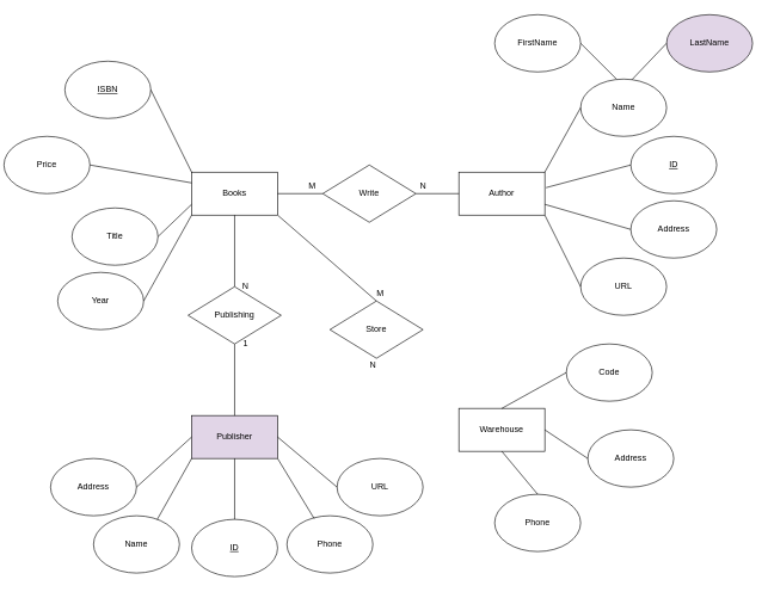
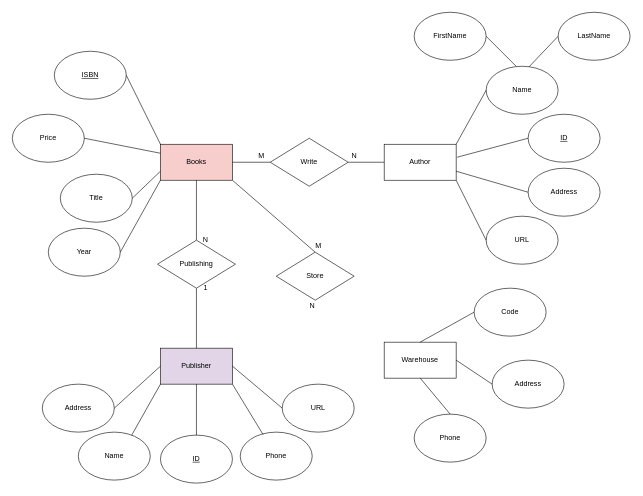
  <mxCell id="0" />
  <mxCell id="1" parent="0" />
  <mxCell id="2" value="Publisher" style="rounded=0;whiteSpace=wrap;html=1;fillColor=#e1d5e7;" vertex="1" parent="1"><mxGeometry x="267" y="580" width="120" height="60" as="geometry" /></mxCell>
  <mxCell id="3" value="Author" style="rounded=0;whiteSpace=wrap;html=1;" vertex="1" parent="1"><mxGeometry x="640" y="240" width="120" height="60" as="geometry" /></mxCell>
- <mxCell id="4" value="Books" style="rounded=0;whiteSpace=wrap;html=1;" vertex="1" parent="1"><mxGeometry x="267" y="240" width="120" height="60" as="geometry" /></mxCell>
+ <mxCell id="4" value="Books" style="rounded=0;whiteSpace=wrap;html=1;fillColor=#f8cecc;" vertex="1" parent="1"><mxGeometry x="267" y="240" width="120" height="60" as="geometry" /></mxCell>
  <mxCell id="5" value="ISBN" style="ellipse;whiteSpace=wrap;html=1;fontStyle=4" vertex="1" parent="1"><mxGeometry x="90" y="85" width="120" height="80" as="geometry" /></mxCell>
- <mxCell id="6" value="Price" style="ellipse;whiteSpace=wrap;html=1;" vertex="1" parent="1"><mxGeometry x="5" y="190" width="120" height="80" as="geometry" /></mxCell>
+ <mxCell id="6" value="Price" style="ellipse;whiteSpace=wrap;html=1;" vertex="1" parent="1"><mxGeometry x="20" y="190" width="120" height="80" as="geometry" /></mxCell>
  <mxCell id="7" value="Title" style="ellipse;whiteSpace=wrap;html=1;" vertex="1" parent="1"><mxGeometry x="100" y="290" width="120" height="80" as="geometry" /></mxCell>
  <mxCell id="8" value="Year" style="ellipse;whiteSpace=wrap;html=1;" vertex="1" parent="1"><mxGeometry x="80" y="380" width="120" height="80" as="geometry" /></mxCell>
  <mxCell id="9" value="" style="endArrow=none;html=1;exitX=1;exitY=0.5;exitDx=0;exitDy=0;entryX=0;entryY=1;entryDx=0;entryDy=0;" edge="1" parent="1" source="8" target="4"><mxGeometry width="50" height="50" relative="1" as="geometry"><mxPoint x="210" y="370" as="sourcePoint" /><mxPoint x="260" y="320" as="targetPoint" /></mxGeometry></mxCell>
  <mxCell id="10" value="" style="endArrow=none;html=1;entryX=0;entryY=0.75;entryDx=0;entryDy=0;exitX=1;exitY=0.5;exitDx=0;exitDy=0;" edge="1" parent="1" source="7" target="4"><mxGeometry width="50" height="50" relative="1" as="geometry"><mxPoint x="150" y="340" as="sourcePoint" /><mxPoint x="200" y="290" as="targetPoint" /></mxGeometry></mxCell>
  <mxCell id="11" value="" style="endArrow=none;html=1;exitX=1;exitY=0.5;exitDx=0;exitDy=0;entryX=0;entryY=0.25;entryDx=0;entryDy=0;" edge="1" parent="1" source="6" target="4"><mxGeometry width="50" height="50" relative="1" as="geometry"><mxPoint x="160" y="310" as="sourcePoint" /><mxPoint x="210" y="260" as="targetPoint" /></mxGeometry></mxCell>
  <mxCell id="12" value="" style="endArrow=none;html=1;exitX=1;exitY=0.5;exitDx=0;exitDy=0;entryX=0;entryY=0;entryDx=0;entryDy=0;" edge="1" parent="1" source="5" target="4"><mxGeometry width="50" height="50" relative="1" as="geometry"><mxPoint x="200" y="220" as="sourcePoint" /><mxPoint x="250" y="170" as="targetPoint" /></mxGeometry></mxCell>
  <mxCell id="13" value="Name" style="ellipse;whiteSpace=wrap;html=1;" vertex="1" parent="1"><mxGeometry x="810" y="110" width="120" height="80" as="geometry" /></mxCell>
  <mxCell id="14" value="ID" style="ellipse;whiteSpace=wrap;html=1;fontStyle=4" vertex="1" parent="1"><mxGeometry x="880" y="190" width="120" height="80" as="geometry" /></mxCell>
  <mxCell id="15" value="URL" style="ellipse;whiteSpace=wrap;html=1;" vertex="1" parent="1"><mxGeometry x="810" y="360" width="120" height="80" as="geometry" /></mxCell>
- <mxCell id="16" value="LastName" style="ellipse;whiteSpace=wrap;html=1;fillColor=#e1d5e7;" vertex="1" parent="1"><mxGeometry x="930" width="120" height="80" as="geometry" y="20" /></mxCell>
+ <mxCell id="16" value="LastName" style="ellipse;whiteSpace=wrap;html=1;" vertex="1" parent="1"><mxGeometry x="930" width="120" height="80" as="geometry" y="20" /></mxCell>
  <mxCell id="17" value="FirstName" style="ellipse;whiteSpace=wrap;html=1;" vertex="1" parent="1"><mxGeometry x="690" width="120" height="80" as="geometry" y="20" /></mxCell>
  <mxCell id="18" value="Address" style="ellipse;whiteSpace=wrap;html=1;" vertex="1" parent="1"><mxGeometry x="880" y="280" width="120" height="80" as="geometry" /></mxCell>
  <mxCell id="19" value="" style="endArrow=none;html=1;entryX=0;entryY=0.5;entryDx=0;entryDy=0;exitX=1;exitY=0.5;exitDx=0;exitDy=0;" edge="1" parent="1" source="4" target="46"><mxGeometry width="50" height="50" relative="1" as="geometry"><mxPoint x="400" y="290" as="sourcePoint" /><mxPoint x="450" y="240" as="targetPoint" /></mxGeometry></mxCell>
  <mxCell id="20" value="" style="endArrow=none;html=1;exitX=1;exitY=0.5;exitDx=0;exitDy=0;entryX=0;entryY=0.5;entryDx=0;entryDy=0;" edge="1" parent="1" source="46" target="3"><mxGeometry width="50" height="50" relative="1" as="geometry"><mxPoint x="580" y="270" as="sourcePoint" /><mxPoint x="643" y="270" as="targetPoint" /></mxGeometry></mxCell>
  <mxCell id="21" value="" style="endArrow=none;html=1;exitX=0.597;exitY=0.01;exitDx=0;exitDy=0;exitPerimeter=0;entryX=0;entryY=0.5;entryDx=0;entryDy=0;" edge="1" parent="1" source="13" target="16"><mxGeometry width="50" height="50" relative="1" as="geometry"><mxPoint x="870" y="85" as="sourcePoint" /><mxPoint x="920" y="35" as="targetPoint" /></mxGeometry></mxCell>
  <mxCell id="22" value="" style="endArrow=none;html=1;entryX=1;entryY=0.5;entryDx=0;entryDy=0;exitX=0.417;exitY=0;exitDx=0;exitDy=0;exitPerimeter=0;" edge="1" parent="1" source="13" target="17"><mxGeometry width="50" height="50" relative="1" as="geometry"><mxPoint x="760" y="150" as="sourcePoint" /><mxPoint x="810" y="100" as="targetPoint" /></mxGeometry></mxCell>
  <mxCell id="23" value="" style="endArrow=none;html=1;entryX=1;entryY=1;entryDx=0;entryDy=0;exitX=0;exitY=0.5;exitDx=0;exitDy=0;" edge="1" parent="1" source="15" target="3"><mxGeometry width="50" height="50" relative="1" as="geometry"><mxPoint x="675" y="360" as="sourcePoint" /><mxPoint x="725" y="310" as="targetPoint" /></mxGeometry></mxCell>
  <mxCell id="24" value="" style="endArrow=none;html=1;entryX=0;entryY=0.5;entryDx=0;entryDy=0;exitX=1;exitY=0.75;exitDx=0;exitDy=0;" edge="1" parent="1" source="3" target="18"><mxGeometry width="50" height="50" relative="1" as="geometry"><mxPoint x="780" y="320" as="sourcePoint" /><mxPoint x="830" y="270" as="targetPoint" /></mxGeometry></mxCell>
  <mxCell id="25" value="" style="endArrow=none;html=1;entryX=0;entryY=0.5;entryDx=0;entryDy=0;exitX=1.014;exitY=0.361;exitDx=0;exitDy=0;exitPerimeter=0;" edge="1" parent="1" source="3" target="14"><mxGeometry width="50" height="50" relative="1" as="geometry"><mxPoint x="760" y="260" as="sourcePoint" /><mxPoint x="810" y="210" as="targetPoint" /></mxGeometry></mxCell>
  <mxCell id="26" value="" style="endArrow=none;html=1;entryX=0;entryY=0.5;entryDx=0;entryDy=0;" edge="1" parent="1" target="13"><mxGeometry width="50" height="50" relative="1" as="geometry"><mxPoint x="760" y="240" as="sourcePoint" /><mxPoint x="810" y="190" as="targetPoint" /></mxGeometry></mxCell>
  <mxCell id="27" value="Phone" style="ellipse;whiteSpace=wrap;html=1;" vertex="1" parent="1"><mxGeometry x="400" y="720" width="120" height="80" as="geometry" /></mxCell>
  <mxCell id="28" value="URL" style="ellipse;whiteSpace=wrap;html=1;" vertex="1" parent="1"><mxGeometry x="470" y="640" width="120" height="80" as="geometry" /></mxCell>
  <mxCell id="29" value="ID" style="ellipse;whiteSpace=wrap;html=1;fontStyle=4" vertex="1" parent="1"><mxGeometry x="267" y="725" width="120" height="80" as="geometry" /></mxCell>
  <mxCell id="30" value="Name" style="ellipse;whiteSpace=wrap;html=1;" vertex="1" parent="1"><mxGeometry x="130" y="720" width="120" height="80" as="geometry" /></mxCell>
  <mxCell id="31" value="Address" style="ellipse;whiteSpace=wrap;html=1;" vertex="1" parent="1"><mxGeometry x="70" y="640" width="120" height="80" as="geometry" /></mxCell>
  <mxCell id="32" value="" style="endArrow=none;html=1;exitX=1;exitY=0.5;exitDx=0;exitDy=0;entryX=0;entryY=0.5;entryDx=0;entryDy=0;" edge="1" parent="1" source="2" target="28"><mxGeometry width="50" height="50" relative="1" as="geometry"><mxPoint x="420" y="630" as="sourcePoint" /><mxPoint x="470" y="580" as="targetPoint" /></mxGeometry></mxCell>
  <mxCell id="33" value="" style="endArrow=none;html=1;entryX=1;entryY=1;entryDx=0;entryDy=0;exitX=0.317;exitY=0.05;exitDx=0;exitDy=0;exitPerimeter=0;" edge="1" parent="1" source="27" target="2"><mxGeometry width="50" height="50" relative="1" as="geometry"><mxPoint x="357" y="705" as="sourcePoint" /><mxPoint x="407" y="655" as="targetPoint" /></mxGeometry></mxCell>
  <mxCell id="34" value="" style="endArrow=none;html=1;entryX=0.5;entryY=1;entryDx=0;entryDy=0;exitX=0.5;exitY=0;exitDx=0;exitDy=0;" edge="1" parent="1" source="29" target="2"><mxGeometry width="50" height="50" relative="1" as="geometry"><mxPoint x="295" y="705" as="sourcePoint" /><mxPoint x="345" y="655" as="targetPoint" /></mxGeometry></mxCell>
  <mxCell id="35" value="" style="endArrow=none;html=1;entryX=0;entryY=1;entryDx=0;entryDy=0;exitX=0.742;exitY=0.063;exitDx=0;exitDy=0;exitPerimeter=0;" edge="1" parent="1" source="30" target="2"><mxGeometry width="50" height="50" relative="1" as="geometry"><mxPoint x="240" y="705" as="sourcePoint" /><mxPoint x="290" y="655" as="targetPoint" /></mxGeometry></mxCell>
  <mxCell id="36" value="" style="endArrow=none;html=1;exitX=1;exitY=0.5;exitDx=0;exitDy=0;entryX=0;entryY=0.5;entryDx=0;entryDy=0;" edge="1" parent="1" source="31" target="2"><mxGeometry width="50" height="50" relative="1" as="geometry"><mxPoint x="210" y="700" as="sourcePoint" /><mxPoint x="260" y="650" as="targetPoint" /></mxGeometry></mxCell>
  <mxCell id="37" value="" style="endArrow=none;html=1;exitX=0.5;exitY=0;exitDx=0;exitDy=0;entryX=0.5;entryY=1;entryDx=0;entryDy=0;" edge="1" parent="1" source="40" target="4"><mxGeometry width="50" height="50" relative="1" as="geometry"><mxPoint x="370" y="355" as="sourcePoint" /><mxPoint x="420" y="305" as="targetPoint" /></mxGeometry></mxCell>
  <mxCell id="38" value="" style="endArrow=none;html=1;entryX=0.5;entryY=1;entryDx=0;entryDy=0;exitX=0.5;exitY=0;exitDx=0;exitDy=0;" edge="1" parent="1" source="2" target="40"><mxGeometry width="50" height="50" relative="1" as="geometry"><mxPoint x="237" y="445" as="sourcePoint" /><mxPoint x="287" y="395" as="targetPoint" /></mxGeometry></mxCell>
  <mxCell id="39" value="" style="group" vertex="1" connectable="0" parent="1"><mxGeometry x="262" y="390" width="130" height="100" as="geometry" /></mxCell>
  <mxCell id="40" value="Publishing" style="rhombus;whiteSpace=wrap;html=1;" vertex="1" parent="39"><mxGeometry y="10" width="130" height="80" as="geometry" /></mxCell>
  <mxCell id="41" value="N" style="text;html=1;align=center;verticalAlign=middle;resizable=0;points=[];autosize=1;" vertex="1" parent="39"><mxGeometry x="69.875" width="20" height="20" as="geometry" /></mxCell>
  <mxCell id="42" value="1" style="text;html=1;align=center;verticalAlign=middle;resizable=0;points=[];autosize=1;" vertex="1" parent="39"><mxGeometry x="69.875" y="80" width="20" height="20" as="geometry" /></mxCell>
  <mxCell id="43" value="" style="group" vertex="1" connectable="0" parent="1"><mxGeometry x="420" y="230" width="180" height="80" as="geometry" /></mxCell>
  <mxCell id="44" value="M" style="text;html=1;align=center;verticalAlign=middle;resizable=0;points=[];autosize=1;" vertex="1" parent="43"><mxGeometry y="20" width="30" height="20" as="geometry" /></mxCell>
  <mxCell id="45" value="" style="group" vertex="1" connectable="0" parent="43"><mxGeometry x="30" width="150" height="80" as="geometry" /></mxCell>
  <mxCell id="46" value="Write" style="rhombus;whiteSpace=wrap;html=1;" vertex="1" parent="45"><mxGeometry width="130" height="80" as="geometry" /></mxCell>
  <mxCell id="47" value="N" style="text;html=1;align=center;verticalAlign=middle;resizable=0;points=[];autosize=1;" vertex="1" parent="45"><mxGeometry x="130" y="20" width="20" height="20" as="geometry" /></mxCell>
  <mxCell id="48" value="" style="endArrow=none;html=1;exitX=0.5;exitY=0;exitDx=0;exitDy=0;entryX=1;entryY=1;entryDx=0;entryDy=0;" edge="1" parent="1" source="50" target="4"><mxGeometry width="50" height="50" relative="1" as="geometry"><mxPoint x="392" y="370" as="sourcePoint" /><mxPoint x="442" y="320" as="targetPoint" /></mxGeometry></mxCell>
  <mxCell id="49" value="" style="group" vertex="1" connectable="0" parent="1"><mxGeometry x="460" y="400" width="130" height="120" as="geometry" /></mxCell>
  <mxCell id="50" value="Store" style="rhombus;whiteSpace=wrap;html=1;" vertex="1" parent="49"><mxGeometry y="20" width="130" height="80" as="geometry" /></mxCell>
  <mxCell id="51" value="M" style="text;html=1;align=center;verticalAlign=middle;resizable=0;points=[];autosize=1;" vertex="1" parent="49"><mxGeometry x="55" width="30" height="20" as="geometry" /></mxCell>
  <mxCell id="52" value="N" style="text;html=1;align=center;verticalAlign=middle;resizable=0;points=[];autosize=1;" vertex="1" parent="49"><mxGeometry x="50" y="100" width="20" height="20" as="geometry" /></mxCell>
  <mxCell id="53" value="" style="group;labelBackgroundColor=#ffffff;" vertex="1" connectable="0" parent="1"><mxGeometry x="640" y="480" width="300" height="290" as="geometry" /></mxCell>
  <mxCell id="54" value="Warehouse" style="rounded=0;whiteSpace=wrap;html=1;" vertex="1" parent="53"><mxGeometry y="90" width="120" height="60" as="geometry" /></mxCell>
  <mxCell id="55" value="Phone" style="ellipse;whiteSpace=wrap;html=1;" vertex="1" parent="53"><mxGeometry x="50" y="210" width="120" height="80" as="geometry" /></mxCell>
  <mxCell id="56" value="Address" style="ellipse;whiteSpace=wrap;html=1;" vertex="1" parent="53"><mxGeometry x="180" y="120" width="120" height="80" as="geometry" /></mxCell>
  <mxCell id="57" value="Code" style="ellipse;whiteSpace=wrap;html=1;" vertex="1" parent="53"><mxGeometry x="150" width="120" height="80" as="geometry" /></mxCell>
  <mxCell id="58" value="" style="endArrow=none;html=1;exitX=1;exitY=0.5;exitDx=0;exitDy=0;entryX=0;entryY=0.5;entryDx=0;entryDy=0;" edge="1" parent="53" source="54" target="56"><mxGeometry width="50" height="50" relative="1" as="geometry"><mxPoint x="140" y="140" as="sourcePoint" /><mxPoint x="190" y="90" as="targetPoint" /></mxGeometry></mxCell>
  <mxCell id="59" value="" style="endArrow=none;html=1;exitX=0.5;exitY=0;exitDx=0;exitDy=0;entryX=0;entryY=0.5;entryDx=0;entryDy=0;" edge="1" parent="53" source="54" target="57"><mxGeometry width="50" height="50" relative="1" as="geometry"><mxPoint x="80" y="65" as="sourcePoint" /><mxPoint x="130" y="15" as="targetPoint" /></mxGeometry></mxCell>
  <mxCell id="60" value="" style="endArrow=none;html=1;entryX=0.5;entryY=1;entryDx=0;entryDy=0;exitX=0.5;exitY=0;exitDx=0;exitDy=0;" edge="1" parent="53" source="55" target="54"><mxGeometry width="50" height="50" relative="1" as="geometry"><mxPoint x="20" y="220" as="sourcePoint" /><mxPoint x="70" y="170" as="targetPoint" /></mxGeometry></mxCell>
